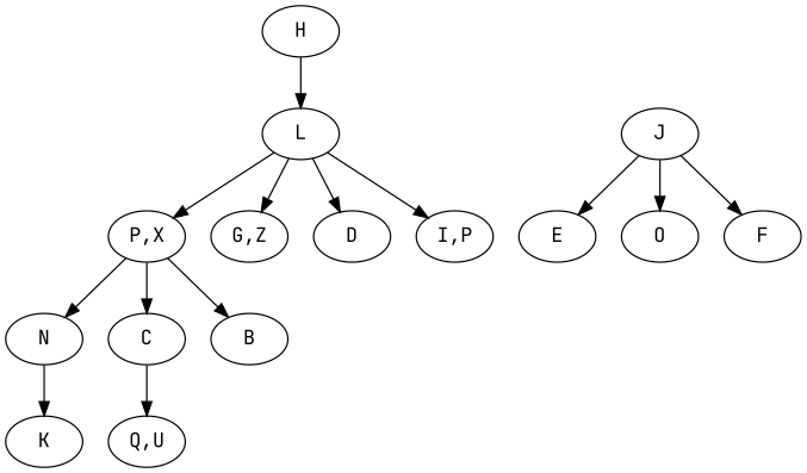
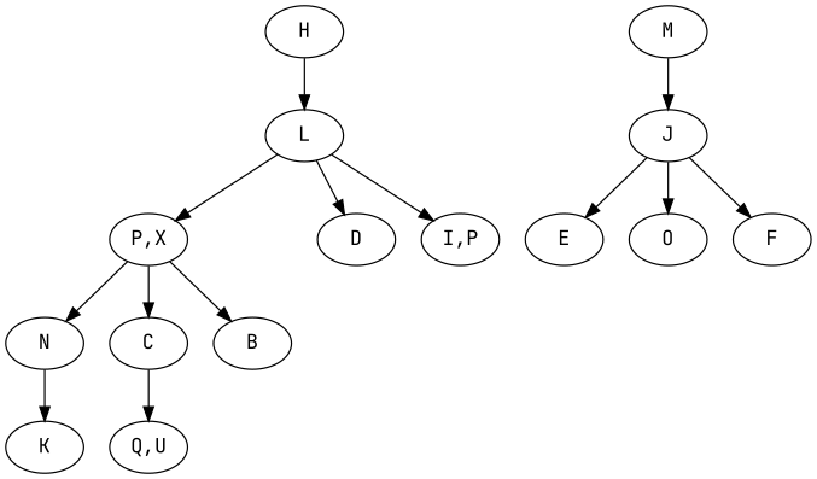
  strict digraph {
    fontname="JetBrains Mono"
    node [fontname="JetBrains Mono"]
    edge [fontname="JetBrains Mono"]
    n1 [label=H]
    n2 [label=L]
+   n3 [label=M]
    n4 [label=J]
    n5 [label="P,X"]
-   n6 [label="G,Z"]
    n7 [label=D]
    n8 [label="I,P"]
    n9 [label=E]
    n10 [label=O]
    n11 [label=F]
    n12 [label=N]
    n13 [label=C]
    n14 [label=B]
    n15 [label=K]
    n16 [label="Q,U"]
    n1 -> n2
    n2 -> n5
-   n2 -> n6
    n2 -> n7
    n2 -> n8
+   n3 -> n4
    n4 -> n9
    n4 -> n10
    n4 -> n11
    n5 -> n12
    n5 -> n13
    n5 -> n14
    n12 -> n15
    n13 -> n16
  }
